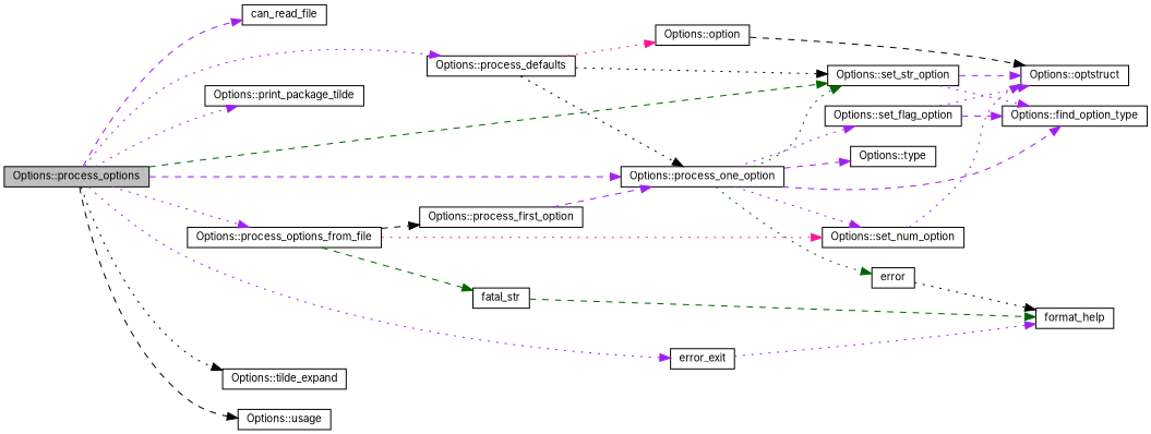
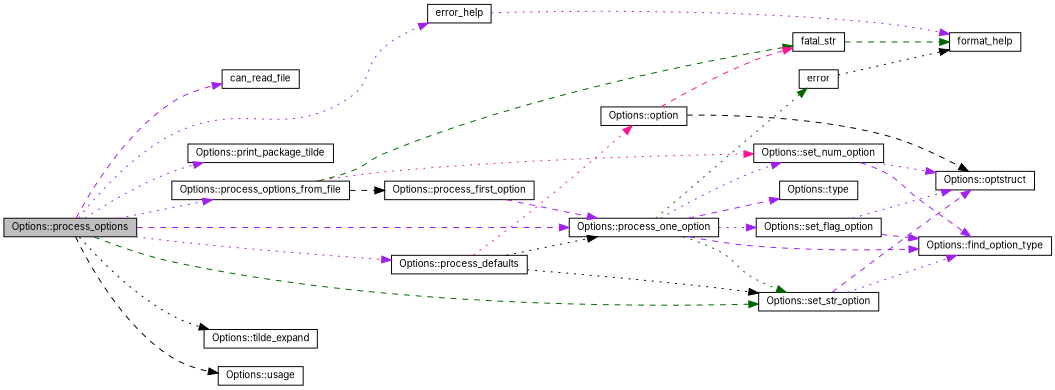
  digraph {
    fontname=Inter
    rankdir=LR
    node [color=black fillcolor=white fontname=Inter fontsize=10 shape=record style=filled]
    edge [color=purple fontname=Inter fontsize=10 labelfontname=FreeSans labelfontsize=10 style=dotted]
    n1 [fillcolor=grey75 fontcolor=black height=0.2 label="Options::process_options" width=0.4]
    n2 [height=0.2 label=can_read_file width=0.4]
-   n3 [height=0.2 label=error_exit width=0.4]
+   n3 [height=0.2 label=error_help width=0.4]
    n4 [height=0.2 label="Options::print_package_tilde" width=0.4]
    n5 [height=0.2 label="Options::process_defaults" width=0.4]
    n6 [height=0.2 label="Options::process_one_option" width=0.4]
    n7 [height=0.2 label="Options::set_str_option" width=0.4]
    n8 [height=0.2 label="Options::process_options_from_file" width=0.4]
    n9 [height=0.2 label="Options::tilde_expand" width=0.4]
    n10 [height=0.2 label="Options::usage" width=0.4]
    n11 [height=0.2 label=format_help width=0.4]
    n12 [height=0.2 label="Options::option" width=0.4]
    n13 [height=0.2 label=error width=0.4]
    n14 [height=0.2 label="Options::find_option_type" width=0.4]
    n15 [height=0.2 label="Options::set_flag_option" width=0.4]
    n16 [height=0.2 label="Options::set_num_option" width=0.4]
    n17 [height=0.2 label="Options::type" width=0.4]
    n18 [height=0.2 label="Options::optstruct" width=0.4]
    n19 [height=0.2 label=fatal_str width=0.4]
    n20 [height=0.2 label="Options::process_first_option" width=0.4]
    n1 -> n2 [style=dashed]
    n1 -> n3
    n1 -> n4
    n1 -> n5
    n1 -> n6 [style=dashed]
    n1 -> n7 [color=darkgreen style=dashed]
    n1 -> n8
    n1 -> n9 [color=black]
    n1 -> n10 [color=black style=dashed]
    n3 -> n11
    n5 -> n6 [color=black]
    n5 -> n7 [color=black]
    n5 -> n12 [color=deeppink]
    n6 -> n7 [color=darkgreen]
    n6 -> n13 [color=darkgreen]
    n6 -> n14 [style=dashed]
    n6 -> n15
    n6 -> n16
    n6 -> n17 [style=dashed]
    n7 -> n14
    n7 -> n18 [style=dashed]
    n8 -> n16 [color=deeppink]
    n8 -> n19 [color=darkgreen style=dashed]
    n8 -> n20 [color=black style=dashed]
    n12 -> n18 [color=black style=dashed]
+   n12 -> n19 [color=deeppink style=dashed]
    n13 -> n11 [color=black]
    n15 -> n14 [style=dashed]
    n15 -> n18
+   n16 -> n14 [style=dashed]
    n16 -> n18
    n19 -> n11 [color=darkgreen style=dashed]
    n20 -> n6 [style=dashed]
  }
